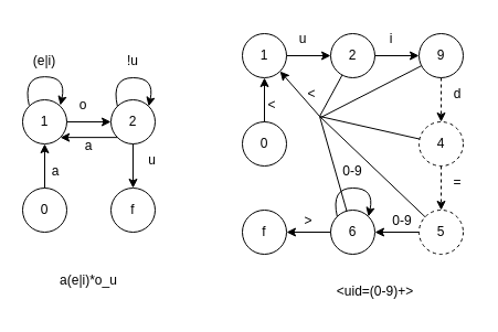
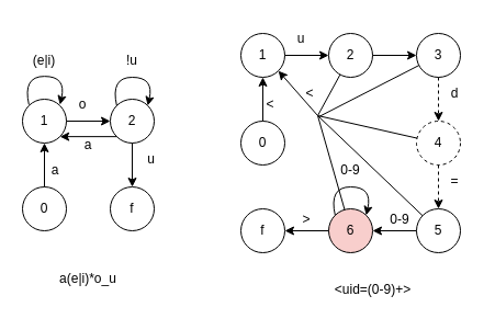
  <mxCell id="0" />
  <mxCell id="1" parent="0" />
  <mxCell id="2" value="" style="group" vertex="1" connectable="0" parent="1"><mxGeometry x="20" y="40" width="135" height="170" as="geometry" /></mxCell>
  <mxCell id="3" value="1" style="ellipse;whiteSpace=wrap;html=1;" parent="2" vertex="1"><mxGeometry y="50" width="40" height="40" as="geometry" /></mxCell>
  <mxCell id="4" value="" style="endArrow=classic;html=1;rounded=0;exitX=1;exitY=0.5;exitDx=0;exitDy=0;" parent="2" source="3" edge="1"><mxGeometry width="50" height="50" relative="1" as="geometry"><mxPoint x="110" y="110" as="sourcePoint" /><mxPoint x="80" y="70" as="targetPoint" /></mxGeometry></mxCell>
  <mxCell id="5" value="2" style="ellipse;whiteSpace=wrap;html=1;" parent="2" vertex="1"><mxGeometry x="80" y="50" width="40" height="40" as="geometry" /></mxCell>
  <mxCell id="6" value="f" style="ellipse;whiteSpace=wrap;html=1;" parent="2" vertex="1"><mxGeometry x="80" y="130" width="40" height="40" as="geometry" /></mxCell>
  <mxCell id="7" value="o" style="text;html=1;strokeColor=none;fillColor=none;align=center;verticalAlign=middle;whiteSpace=wrap;rounded=0;" parent="2" vertex="1"><mxGeometry x="40" y="40" width="30" height="30" as="geometry" /></mxCell>
  <mxCell id="8" value="0" style="ellipse;whiteSpace=wrap;html=1;aspect=fixed;" parent="2" vertex="1"><mxGeometry y="130" width="40" height="40" as="geometry" /></mxCell>
  <mxCell id="9" value="" style="endArrow=classic;html=1;rounded=0;entryX=0.5;entryY=1;entryDx=0;entryDy=0;exitX=0.5;exitY=0;exitDx=0;exitDy=0;" parent="2" source="8" target="3" edge="1"><mxGeometry width="50" height="50" relative="1" as="geometry"><mxPoint x="-50" y="150" as="sourcePoint" /><mxPoint x="330" y="80" as="targetPoint" /></mxGeometry></mxCell>
  <mxCell id="10" value="a" style="text;html=1;strokeColor=none;fillColor=none;align=center;verticalAlign=middle;whiteSpace=wrap;rounded=0;" parent="2" vertex="1"><mxGeometry y="100" width="60" height="30" as="geometry" /></mxCell>
  <mxCell id="11" value="(e|i)" style="text;html=1;strokeColor=none;fillColor=none;align=center;verticalAlign=middle;whiteSpace=wrap;rounded=0;" parent="2" vertex="1"><mxGeometry x="5" width="30" height="30" as="geometry" /></mxCell>
  <mxCell id="12" value="" style="endArrow=classic;html=1;rounded=0;exitX=0.5;exitY=1;exitDx=0;exitDy=0;" parent="2" source="5" target="6" edge="1"><mxGeometry width="50" height="50" relative="1" as="geometry"><mxPoint x="100" y="170" as="sourcePoint" /><mxPoint x="150" y="120" as="targetPoint" /></mxGeometry></mxCell>
  <mxCell id="13" value="u" style="text;html=1;strokeColor=none;fillColor=none;align=center;verticalAlign=middle;whiteSpace=wrap;rounded=0;" parent="2" vertex="1"><mxGeometry x="100" y="90" width="35" height="30" as="geometry" /></mxCell>
  <mxCell id="14" value="" style="curved=1;endArrow=classic;html=1;rounded=0;exitX=0;exitY=0;exitDx=0;exitDy=0;entryX=1;entryY=0;entryDx=0;entryDy=0;" parent="2" edge="1"><mxGeometry width="50" height="50" relative="1" as="geometry"><mxPoint x="5.858" y="54.998" as="sourcePoint" /><mxPoint x="34.142" y="54.998" as="targetPoint" /><Array as="points"><mxPoint y="29.14" /><mxPoint x="40" y="29.14" /></Array></mxGeometry></mxCell>
  <mxCell id="15" value="" style="curved=1;endArrow=classic;html=1;rounded=0;exitX=0;exitY=0;exitDx=0;exitDy=0;entryX=1;entryY=0;entryDx=0;entryDy=0;" edge="1" parent="2"><mxGeometry width="50" height="50" relative="1" as="geometry"><mxPoint x="85.858" y="55.858" as="sourcePoint" /><mxPoint x="114.142" y="55.858" as="targetPoint" /><Array as="points"><mxPoint x="80" y="30" /><mxPoint x="120" y="30" /></Array></mxGeometry></mxCell>
  <mxCell id="16" value="!u" style="text;html=1;strokeColor=none;fillColor=none;align=center;verticalAlign=middle;whiteSpace=wrap;rounded=0;" vertex="1" parent="2"><mxGeometry x="85" width="30" height="30" as="geometry" /></mxCell>
  <mxCell id="17" value="" style="endArrow=classic;html=1;rounded=0;exitX=0;exitY=1;exitDx=0;exitDy=0;entryX=1;entryY=1;entryDx=0;entryDy=0;" edge="1" parent="2" source="5" target="3"><mxGeometry width="50" height="50" relative="1" as="geometry"><mxPoint x="-150" y="164" as="sourcePoint" /><mxPoint x="-100" y="114" as="targetPoint" /></mxGeometry></mxCell>
  <mxCell id="18" value="a" style="text;html=1;strokeColor=none;fillColor=none;align=center;verticalAlign=middle;whiteSpace=wrap;rounded=0;" vertex="1" parent="2"><mxGeometry x="45" y="77" width="30" height="30" as="geometry" /></mxCell>
  <mxCell id="19" value="" style="group" vertex="1" connectable="0" parent="1"><mxGeometry x="219" y="20" width="210" height="210" as="geometry" /></mxCell>
  <mxCell id="20" value="1" style="ellipse;whiteSpace=wrap;html=1;" parent="19" vertex="1"><mxGeometry y="10" width="40" height="40" as="geometry" /></mxCell>
  <mxCell id="21" value="" style="endArrow=classic;html=1;rounded=0;exitX=1;exitY=0.5;exitDx=0;exitDy=0;" parent="19" source="20" edge="1"><mxGeometry width="50" height="50" relative="1" as="geometry"><mxPoint x="110" y="70" as="sourcePoint" /><mxPoint x="80" y="30" as="targetPoint" /></mxGeometry></mxCell>
  <mxCell id="22" value="2" style="ellipse;whiteSpace=wrap;html=1;" parent="19" vertex="1"><mxGeometry x="80" y="10" width="40" height="40" as="geometry" /></mxCell>
  <mxCell id="23" value="" style="endArrow=classic;html=1;rounded=0;exitX=1;exitY=0.5;exitDx=0;exitDy=0;" parent="19" source="22" edge="1"><mxGeometry width="50" height="50" relative="1" as="geometry"><mxPoint x="190" y="70" as="sourcePoint" /><mxPoint x="160" y="30" as="targetPoint" /></mxGeometry></mxCell>
- <mxCell id="24" value="9" style="ellipse;whiteSpace=wrap;html=1;" parent="19" vertex="1"><mxGeometry x="160" y="10" width="40" height="40" as="geometry" /></mxCell>
+ <mxCell id="24" value="3" style="ellipse;whiteSpace=wrap;html=1;" parent="19" vertex="1"><mxGeometry x="160" y="10" width="40" height="40" as="geometry" /></mxCell>
  <mxCell id="25" value="" style="endArrow=classic;html=1;rounded=0;exitX=0.5;exitY=1;exitDx=0;exitDy=0;entryX=0.5;entryY=0;entryDx=0;entryDy=0;dashed=1;" parent="19" source="24" target="26" edge="1"><mxGeometry width="50" height="50" relative="1" as="geometry"><mxPoint x="270" y="70" as="sourcePoint" /><mxPoint x="240" y="30" as="targetPoint" /></mxGeometry></mxCell>
  <mxCell id="26" value="4" style="ellipse;whiteSpace=wrap;html=1;dashed=1;" parent="19" vertex="1"><mxGeometry x="160" y="90" width="40" height="40" as="geometry" /></mxCell>
  <mxCell id="27" value="" style="endArrow=classic;html=1;rounded=0;exitX=0.5;exitY=1;exitDx=0;exitDy=0;entryX=0.5;entryY=0;entryDx=0;entryDy=0;dashed=1;" parent="19" source="26" target="32" edge="1"><mxGeometry width="50" height="50" relative="1" as="geometry"><mxPoint x="350" y="70" as="sourcePoint" /><mxPoint x="320" y="30" as="targetPoint" /></mxGeometry></mxCell>
  <mxCell id="28" value="u" style="text;html=1;strokeColor=none;fillColor=none;align=center;verticalAlign=middle;whiteSpace=wrap;rounded=0;" parent="19" vertex="1"><mxGeometry x="40" width="30" height="30" as="geometry" /></mxCell>
- <mxCell id="29" value="i" style="text;html=1;strokeColor=none;fillColor=none;align=center;verticalAlign=middle;whiteSpace=wrap;rounded=0;" parent="19" vertex="1"><mxGeometry x="120" width="30" height="30" as="geometry" /></mxCell>
  <mxCell id="30" value="d" style="text;html=1;strokeColor=none;fillColor=none;align=center;verticalAlign=middle;whiteSpace=wrap;rounded=0;" parent="19" vertex="1"><mxGeometry x="180" y="50" width="30" height="30" as="geometry" /></mxCell>
  <mxCell id="31" value="=" style="text;html=1;strokeColor=none;fillColor=none;align=center;verticalAlign=middle;whiteSpace=wrap;rounded=0;" parent="19" vertex="1"><mxGeometry x="180" y="130" width="30" height="30" as="geometry" /></mxCell>
- <mxCell id="32" value="5" style="ellipse;whiteSpace=wrap;html=1;dashed=1;" parent="19" vertex="1"><mxGeometry x="160" y="170" width="40" height="40" as="geometry" /></mxCell>
+ <mxCell id="32" value="5" style="ellipse;whiteSpace=wrap;html=1;" parent="19" vertex="1"><mxGeometry x="160" y="170" width="40" height="40" as="geometry" /></mxCell>
  <mxCell id="33" value="" style="endArrow=classic;html=1;rounded=0;entryX=1;entryY=0.5;entryDx=0;entryDy=0;" parent="19" target="35" edge="1"><mxGeometry width="50" height="50" relative="1" as="geometry"><mxPoint x="160" y="190" as="sourcePoint" /><mxPoint x="400" y="30" as="targetPoint" /></mxGeometry></mxCell>
  <mxCell id="34" value="0-9" style="text;html=1;strokeColor=none;fillColor=none;align=center;verticalAlign=middle;whiteSpace=wrap;rounded=0;" parent="19" vertex="1"><mxGeometry x="85" y="120" width="30" height="30" as="geometry" /></mxCell>
- <mxCell id="35" value="6" style="ellipse;whiteSpace=wrap;html=1;aspect=fixed;" parent="19" vertex="1"><mxGeometry x="80" y="170" width="40" height="40" as="geometry" /></mxCell>
+ <mxCell id="35" value="6" style="ellipse;whiteSpace=wrap;html=1;aspect=fixed;fillColor=#f8cecc;" parent="19" vertex="1"><mxGeometry x="80" y="170" width="40" height="40" as="geometry" /></mxCell>
  <mxCell id="36" value="" style="curved=1;endArrow=classic;html=1;rounded=0;exitX=0;exitY=0;exitDx=0;exitDy=0;entryX=1;entryY=0;entryDx=0;entryDy=0;" parent="19" source="35" target="35" edge="1"><mxGeometry width="50" height="50" relative="1" as="geometry"><mxPoint x="110" y="70" as="sourcePoint" /><mxPoint x="160" y="20" as="targetPoint" /><Array as="points"><mxPoint x="80" y="150" /><mxPoint x="120" y="150" /></Array></mxGeometry></mxCell>
  <mxCell id="37" value="0-9" style="text;html=1;strokeColor=none;fillColor=none;align=center;verticalAlign=middle;whiteSpace=wrap;rounded=0;" parent="19" vertex="1"><mxGeometry x="130" y="165" width="30" height="30" as="geometry" /></mxCell>
  <mxCell id="38" value="f" style="ellipse;whiteSpace=wrap;html=1;aspect=fixed;" parent="19" vertex="1"><mxGeometry y="170" width="40" height="40" as="geometry" /></mxCell>
  <mxCell id="39" value="" style="endArrow=classic;html=1;rounded=0;exitX=0;exitY=0.5;exitDx=0;exitDy=0;entryX=1;entryY=0.5;entryDx=0;entryDy=0;" parent="19" source="35" target="38" edge="1"><mxGeometry width="50" height="50" relative="1" as="geometry"><mxPoint x="110" y="70" as="sourcePoint" /><mxPoint x="160" y="20" as="targetPoint" /></mxGeometry></mxCell>
  <mxCell id="40" value="0" style="ellipse;whiteSpace=wrap;html=1;aspect=fixed;" parent="19" vertex="1"><mxGeometry y="90" width="40" height="40" as="geometry" /></mxCell>
  <mxCell id="41" value="" style="endArrow=classic;html=1;rounded=0;entryX=0.5;entryY=1;entryDx=0;entryDy=0;exitX=0.5;exitY=0;exitDx=0;exitDy=0;" parent="19" source="40" target="20" edge="1"><mxGeometry width="50" height="50" relative="1" as="geometry"><mxPoint x="-50" y="110" as="sourcePoint" /><mxPoint x="330" y="40" as="targetPoint" /></mxGeometry></mxCell>
  <mxCell id="42" value="&amp;gt;" style="text;html=1;strokeColor=none;fillColor=none;align=center;verticalAlign=middle;whiteSpace=wrap;rounded=0;" parent="19" vertex="1"><mxGeometry x="30" y="165" width="60" height="30" as="geometry" /></mxCell>
  <mxCell id="43" value="&amp;lt;" style="text;html=1;strokeColor=none;fillColor=none;align=center;verticalAlign=middle;whiteSpace=wrap;rounded=0;" parent="19" vertex="1"><mxGeometry y="60" width="54" height="30" as="geometry" /></mxCell>
  <mxCell id="44" value="" style="endArrow=classic;html=1;rounded=0;fontSize=6;entryX=1;entryY=1;entryDx=0;entryDy=0;" edge="1" parent="19" target="20"><mxGeometry width="50" height="50" relative="1" as="geometry"><mxPoint x="70" y="85" as="sourcePoint" /><mxPoint x="130" y="77" as="targetPoint" /></mxGeometry></mxCell>
  <mxCell id="45" value="" style="endArrow=none;html=1;rounded=0;fontSize=6;" edge="1" parent="19" source="35"><mxGeometry width="50" height="50" relative="1" as="geometry"><mxPoint x="96" y="133" as="sourcePoint" /><mxPoint x="70" y="85" as="targetPoint" /></mxGeometry></mxCell>
  <mxCell id="46" value="&amp;lt;" style="text;html=1;strokeColor=none;fillColor=none;align=center;verticalAlign=middle;whiteSpace=wrap;rounded=0;" vertex="1" parent="19"><mxGeometry x="36" y="50" width="54" height="30" as="geometry" /></mxCell>
  <mxCell id="47" value="a(e|i)*o_u" style="text;html=1;strokeColor=none;fillColor=none;align=center;verticalAlign=middle;whiteSpace=wrap;rounded=0;" vertex="1" parent="1"><mxGeometry x="50" y="239" width="60" height="30" as="geometry" /></mxCell>
  <mxCell id="48" value="&amp;lt;uid=(0-9)+&amp;gt;" style="text;html=1;strokeColor=none;fillColor=none;align=center;verticalAlign=middle;whiteSpace=wrap;rounded=0;" vertex="1" parent="1"><mxGeometry x="299.5" y="249" width="79" height="30" as="geometry" /></mxCell>
  <mxCell id="49" value="" style="endArrow=none;html=1;rounded=0;fontSize=6;" edge="1" parent="1" source="32"><mxGeometry width="50" height="50" relative="1" as="geometry"><mxPoint x="323.5" y="200.771" as="sourcePoint" /><mxPoint x="289" y="105" as="targetPoint" /></mxGeometry></mxCell>
  <mxCell id="50" value="" style="endArrow=none;html=1;rounded=0;fontSize=6;" edge="1" parent="1" source="26"><mxGeometry width="50" height="50" relative="1" as="geometry"><mxPoint x="394.525" y="206.198" as="sourcePoint" /><mxPoint x="289" y="105" as="targetPoint" /></mxGeometry></mxCell>
  <mxCell id="51" value="" style="endArrow=none;html=1;rounded=0;fontSize=6;" edge="1" parent="1" source="24"><mxGeometry width="50" height="50" relative="1" as="geometry"><mxPoint x="404.525" y="216.198" as="sourcePoint" /><mxPoint x="290" y="106" as="targetPoint" /></mxGeometry></mxCell>
  <mxCell id="52" value="" style="endArrow=none;html=1;rounded=0;fontSize=6;" edge="1" parent="1" source="22"><mxGeometry width="50" height="50" relative="1" as="geometry"><mxPoint x="414.525" y="226.198" as="sourcePoint" /><mxPoint x="289" y="105" as="targetPoint" /></mxGeometry></mxCell>
